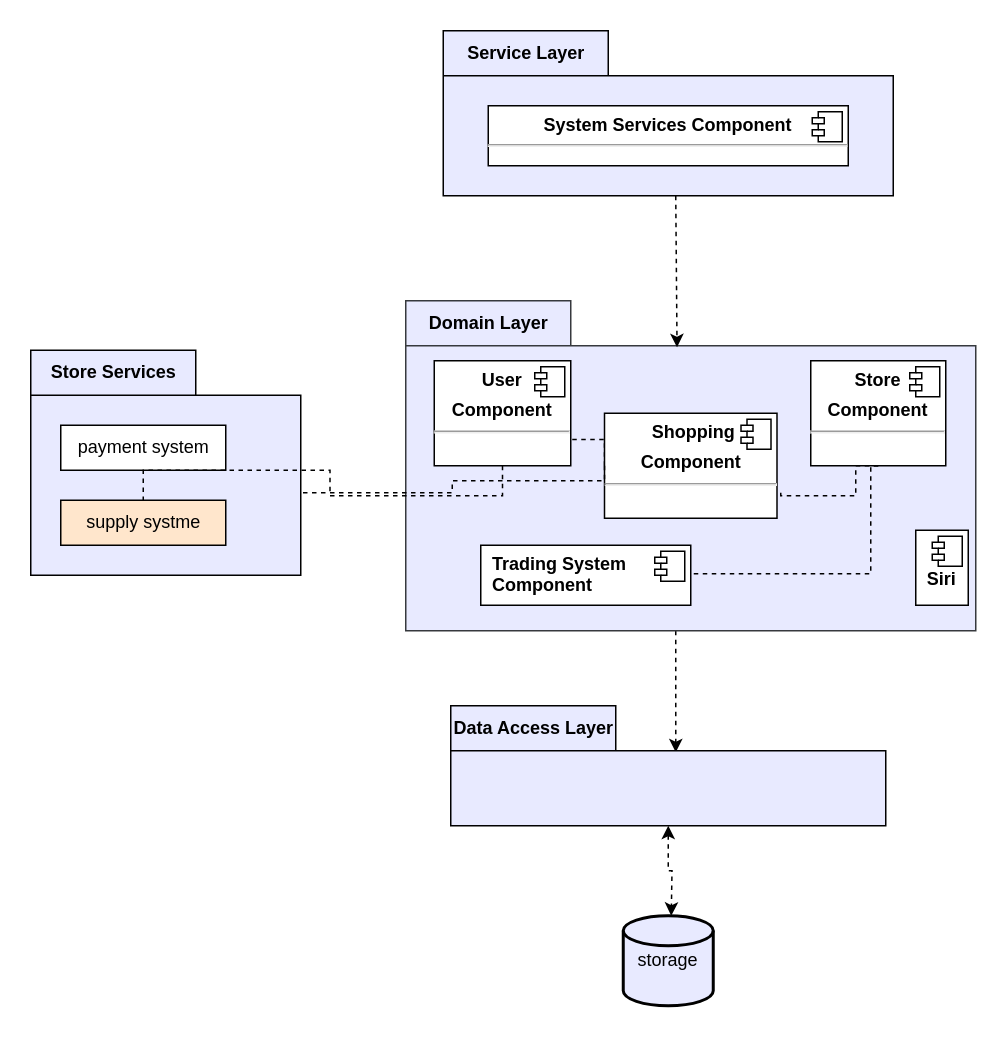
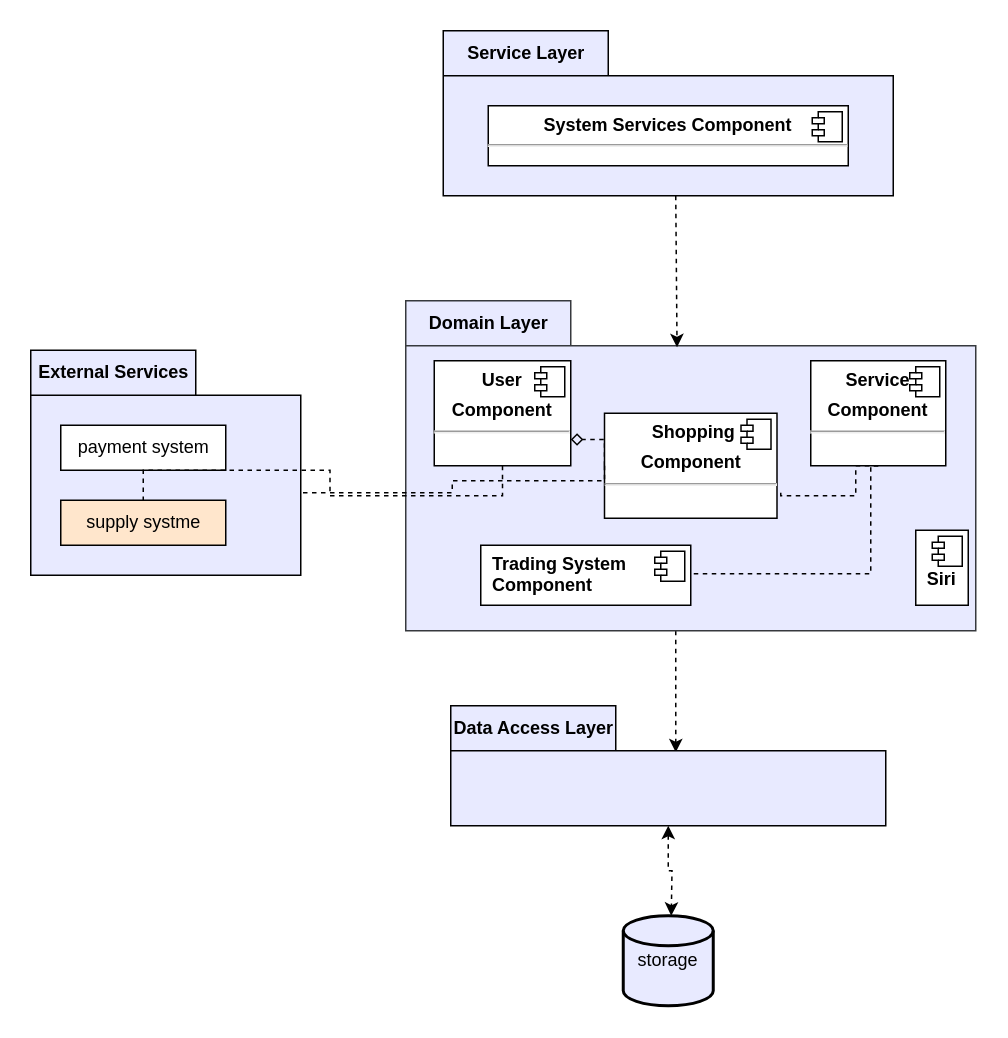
  <mxCell id="0" />
  <mxCell id="1" parent="0" />
- <mxCell id="2" value="Store Services" style="shape=folder;fontStyle=1;tabWidth=110;tabHeight=30;tabPosition=left;html=1;boundedLbl=1;labelInHeader=1;container=1;collapsible=0;recursiveResize=0;fillColor=#E8EAFF;" parent="1" vertex="1"><mxGeometry x="20" y="233" width="180" height="150" as="geometry" /></mxCell>
+ <mxCell id="2" value="External Services" style="shape=folder;fontStyle=1;tabWidth=110;tabHeight=30;tabPosition=left;html=1;boundedLbl=1;labelInHeader=1;container=1;collapsible=0;recursiveResize=0;fillColor=#E8EAFF;" parent="1" vertex="1"><mxGeometry x="20" y="233" width="180" height="150" as="geometry" /></mxCell>
  <mxCell id="3" value="payment system" style="html=1;" parent="2" vertex="1"><mxGeometry width="110" height="30" relative="1" as="geometry"><mxPoint x="20" y="50" as="offset" /></mxGeometry></mxCell>
  <mxCell id="4" value="supply systme" style="html=1;fillColor=#ffe6cc;" parent="2" vertex="1"><mxGeometry x="20" y="100" width="110" height="30" as="geometry" /></mxCell>
  <mxCell id="5" style="edgeStyle=orthogonalEdgeStyle;rounded=0;orthogonalLoop=1;jettySize=auto;html=1;exitX=0.5;exitY=1;exitDx=0;exitDy=0;exitPerimeter=0;entryX=0.638;entryY=0.388;entryDx=0;entryDy=0;entryPerimeter=0;dashed=1;startArrow=none;startFill=0;" parent="1" edge="1"><mxGeometry relative="1" as="geometry"><mxPoint x="450" y="420" as="sourcePoint" /><mxPoint x="450.02" y="501.04" as="targetPoint" /></mxGeometry></mxCell>
  <mxCell id="6" value="Domain Layer" style="shape=folder;fontStyle=1;tabWidth=110;tabHeight=30;tabPosition=left;html=1;boundedLbl=1;labelInHeader=1;container=1;collapsible=0;recursiveResize=0;strokeColor=#36393d;fillColor=#E8EAFF;" parent="1" vertex="1"><mxGeometry x="270" y="200" width="380" height="220" as="geometry" /></mxCell>
  <mxCell id="7" style="edgeStyle=orthogonalEdgeStyle;rounded=0;orthogonalLoop=1;jettySize=auto;html=1;exitX=0.5;exitY=1;exitDx=0;exitDy=0;entryX=1;entryY=0.75;entryDx=0;entryDy=0;dashed=1;endArrow=none;endFill=0;" edge="1" parent="6" source="9" target="17"><mxGeometry relative="1" as="geometry"><Array as="points"><mxPoint x="300" y="110" /><mxPoint x="300" y="130" /><mxPoint x="250" y="130" /><mxPoint x="250" y="128" /></Array></mxGeometry></mxCell>
  <mxCell id="8" style="edgeStyle=orthogonalEdgeStyle;rounded=0;orthogonalLoop=1;jettySize=auto;html=1;exitX=0.5;exitY=1;exitDx=0;exitDy=0;entryX=1;entryY=0.75;entryDx=0;entryDy=0;dashed=1;endArrow=none;endFill=0;" edge="1" parent="6" source="9" target="15"><mxGeometry relative="1" as="geometry"><Array as="points"><mxPoint x="310" y="110" /><mxPoint x="310" y="182" /></Array></mxGeometry></mxCell>
- <mxCell id="9" value="&lt;p style=&quot;margin: 0px ; margin-top: 6px ; text-align: center&quot;&gt;&lt;b&gt;&amp;nbsp;Store&amp;nbsp;&lt;/b&gt;&lt;/p&gt;&lt;p style=&quot;margin: 0px ; margin-top: 6px ; text-align: center&quot;&gt;&lt;b&gt;Component&lt;/b&gt;&lt;/p&gt;&lt;hr&gt;&lt;p style=&quot;margin: 0px ; margin-left: 8px&quot;&gt;&lt;br&gt;&lt;/p&gt;" style="align=left;overflow=fill;html=1;dropTarget=0;" parent="6" vertex="1"><mxGeometry x="270" y="40" width="90" height="70" as="geometry" /></mxCell>
+ <mxCell id="9" value="&lt;p style=&quot;margin: 0px ; margin-top: 6px ; text-align: center&quot;&gt;&lt;b&gt;&amp;nbsp;Service&amp;nbsp;&lt;/b&gt;&lt;/p&gt;&lt;p style=&quot;margin: 0px ; margin-top: 6px ; text-align: center&quot;&gt;&lt;b&gt;Component&lt;/b&gt;&lt;/p&gt;&lt;hr&gt;&lt;p style=&quot;margin: 0px ; margin-left: 8px&quot;&gt;&lt;br&gt;&lt;/p&gt;" style="align=left;overflow=fill;html=1;dropTarget=0;" parent="6" vertex="1"><mxGeometry x="270" y="40" width="90" height="70" as="geometry" /></mxCell>
  <mxCell id="10" value="" style="shape=component;jettyWidth=8;jettyHeight=4;" parent="9" vertex="1"><mxGeometry x="1" width="20" height="20" relative="1" as="geometry"><mxPoint x="-24" y="4" as="offset" /></mxGeometry></mxCell>
  <mxCell id="11" style="edgeStyle=orthogonalEdgeStyle;rounded=0;orthogonalLoop=1;jettySize=auto;html=1;exitX=0.5;exitY=1;exitDx=0;exitDy=0;dashed=1;endArrow=none;endFill=0;" edge="1" parent="6" source="12" target="4"><mxGeometry relative="1" as="geometry" /></mxCell>
  <mxCell id="12" value="&lt;p style=&quot;margin: 0px ; margin-top: 6px ; text-align: center&quot;&gt;&lt;span&gt;&amp;nbsp;User&amp;nbsp;&lt;/span&gt;&lt;/p&gt;&lt;p style=&quot;margin: 0px ; margin-top: 6px ; text-align: center&quot;&gt;&lt;span&gt;Component&lt;/span&gt;&lt;/p&gt;&lt;hr&gt;&lt;p style=&quot;margin: 0px ; margin-left: 8px&quot;&gt;&lt;br&gt;&lt;/p&gt;" style="align=left;overflow=fill;html=1;dropTarget=0;fontStyle=1" parent="6" vertex="1"><mxGeometry x="19" y="40" width="91" height="70" as="geometry" /></mxCell>
  <mxCell id="13" value="" style="shape=component;jettyWidth=8;jettyHeight=4;" parent="12" vertex="1"><mxGeometry x="1" width="20" height="20" relative="1" as="geometry"><mxPoint x="-24" y="4" as="offset" /></mxGeometry></mxCell>
  <mxCell id="14" value="&lt;p style=&quot;margin: 0px ; margin-top: 6px ; text-align: center&quot;&gt;&lt;/p&gt;&lt;p style=&quot;margin: 0px ; margin-left: 8px&quot;&gt;Trading System&lt;/p&gt;&lt;p style=&quot;margin: 0px ; margin-left: 8px&quot;&gt;Component&lt;/p&gt;" style="align=left;overflow=fill;html=1;dropTarget=0;fontStyle=1" parent="6" vertex="1"><mxGeometry x="50" y="163" width="140" height="40" as="geometry" /></mxCell>
  <mxCell id="15" value="" style="shape=component;jettyWidth=8;jettyHeight=4;" parent="14" vertex="1"><mxGeometry x="1" width="20" height="20" relative="1" as="geometry"><mxPoint x="-24" y="4" as="offset" /></mxGeometry></mxCell>
- <mxCell id="16" style="edgeStyle=orthogonalEdgeStyle;rounded=0;orthogonalLoop=1;jettySize=auto;html=1;exitX=0;exitY=0.5;exitDx=0;exitDy=0;entryX=1;entryY=0.75;entryDx=0;entryDy=0;dashed=1;endArrow=none;endFill=0;" edge="1" parent="6" source="17" target="12"><mxGeometry relative="1" as="geometry"><Array as="points"><mxPoint x="133" y="92" /></Array></mxGeometry></mxCell>
+ <mxCell id="16" style="edgeStyle=orthogonalEdgeStyle;rounded=0;orthogonalLoop=1;jettySize=auto;html=1;exitX=0;exitY=0.5;exitDx=0;exitDy=0;entryX=1;entryY=0.75;entryDx=0;entryDy=0;dashed=1;endArrow=diamond;endFill=0;" edge="1" parent="6" source="17" target="12"><mxGeometry relative="1" as="geometry"><Array as="points"><mxPoint x="133" y="92" /></Array></mxGeometry></mxCell>
  <mxCell id="17" value="&lt;p style=&quot;margin: 0px ; margin-top: 6px ; text-align: center&quot;&gt;&lt;b&gt;&amp;nbsp;Shopping&lt;/b&gt;&lt;/p&gt;&lt;p style=&quot;margin: 0px ; margin-top: 6px ; text-align: center&quot;&gt;&lt;b&gt;Component&lt;/b&gt;&lt;/p&gt;&lt;hr&gt;&lt;p style=&quot;margin: 0px ; margin-left: 8px&quot;&gt;&lt;br&gt;&lt;/p&gt;" style="align=left;overflow=fill;html=1;dropTarget=0;" vertex="1" parent="6"><mxGeometry x="132.5" y="75" width="115" height="70" as="geometry" /></mxCell>
  <mxCell id="18" value="" style="shape=component;jettyWidth=8;jettyHeight=4;" vertex="1" parent="17"><mxGeometry x="1" width="20" height="20" relative="1" as="geometry"><mxPoint x="-24" y="4" as="offset" /></mxGeometry></mxCell>
  <mxCell id="19" value="&lt;p style=&quot;margin: 0px ; margin-top: 6px ; text-align: center&quot;&gt;&lt;b&gt;&lt;br&gt;&lt;/b&gt;&lt;/p&gt;&lt;p style=&quot;margin: 0px ; margin-top: 6px ; text-align: center&quot;&gt;&lt;b&gt;Siri&lt;/b&gt;&lt;/p&gt;" style="align=left;overflow=fill;html=1;dropTarget=0;" vertex="1" parent="6"><mxGeometry x="340" y="153" width="35" height="50" as="geometry" /></mxCell>
  <mxCell id="20" value="" style="shape=component;jettyWidth=8;jettyHeight=4;" vertex="1" parent="19"><mxGeometry x="1" width="20" height="20" relative="1" as="geometry"><mxPoint x="-24" y="4" as="offset" /></mxGeometry></mxCell>
  <mxCell id="21" style="edgeStyle=orthogonalEdgeStyle;rounded=0;orthogonalLoop=1;jettySize=auto;html=1;exitX=0.5;exitY=1;exitDx=0;exitDy=0;exitPerimeter=0;dashed=1;startArrow=classic;startFill=1;" parent="1" source="22" edge="1"><mxGeometry relative="1" as="geometry"><mxPoint x="447" y="610" as="targetPoint" /></mxGeometry></mxCell>
  <mxCell id="22" value="Data Access Layer" style="shape=folder;fontStyle=1;tabWidth=110;tabHeight=30;tabPosition=left;html=1;boundedLbl=1;labelInHeader=1;container=1;collapsible=0;recursiveResize=0;fillColor=#E8EAFF;" parent="1" vertex="1"><mxGeometry x="300" y="470" width="290" height="80" as="geometry" /></mxCell>
  <mxCell id="23" style="edgeStyle=orthogonalEdgeStyle;rounded=0;orthogonalLoop=1;jettySize=auto;html=1;exitX=0.5;exitY=1;exitDx=0;exitDy=0;exitPerimeter=0;entryX=0.397;entryY=0.141;entryDx=0;entryDy=0;entryPerimeter=0;dashed=1;startArrow=none;startFill=0;" parent="1" edge="1"><mxGeometry relative="1" as="geometry"><mxPoint x="450" y="130" as="sourcePoint" /><mxPoint x="450.86" y="231.02" as="targetPoint" /><Array as="points"><mxPoint x="451" y="130" /></Array></mxGeometry></mxCell>
  <mxCell id="24" value="Service Layer" style="shape=folder;fontStyle=1;tabWidth=110;tabHeight=30;tabPosition=left;html=1;boundedLbl=1;labelInHeader=1;container=1;collapsible=0;recursiveResize=0;fillColor=#E8EAFF;" parent="1" vertex="1"><mxGeometry x="295" y="20" width="300" height="110" as="geometry" /></mxCell>
  <mxCell id="25" value="&lt;p style=&quot;margin: 0px ; margin-top: 6px ; text-align: center&quot;&gt;&lt;span&gt;System Services Component&lt;/span&gt;&lt;/p&gt;&lt;hr&gt;&lt;p style=&quot;margin: 0px ; margin-left: 8px&quot;&gt;&lt;br&gt;&lt;/p&gt;" style="align=left;overflow=fill;html=1;dropTarget=0;fontStyle=1" parent="24" vertex="1"><mxGeometry x="30" y="50" width="240" height="40" as="geometry" /></mxCell>
  <mxCell id="26" value="" style="shape=component;jettyWidth=8;jettyHeight=4;" parent="25" vertex="1"><mxGeometry x="1" width="20" height="20" relative="1" as="geometry"><mxPoint x="-24" y="4" as="offset" /></mxGeometry></mxCell>
  <mxCell id="27" value="storage" style="strokeWidth=2;html=1;shape=mxgraph.flowchart.database;whiteSpace=wrap;fillColor=#E8EAFF;" parent="1" vertex="1"><mxGeometry x="415" y="610" width="60" height="60" as="geometry" /></mxCell>
  <mxCell id="28" style="edgeStyle=orthogonalEdgeStyle;rounded=0;orthogonalLoop=1;jettySize=auto;html=1;exitX=0;exitY=0.5;exitDx=0;exitDy=0;entryX=1.002;entryY=0.633;entryDx=0;entryDy=0;entryPerimeter=0;dashed=1;endArrow=none;endFill=0;" edge="1" parent="1" source="17" target="2"><mxGeometry relative="1" as="geometry"><Array as="points"><mxPoint x="403" y="320" /><mxPoint x="301" y="320" /><mxPoint x="301" y="328" /></Array></mxGeometry></mxCell>
